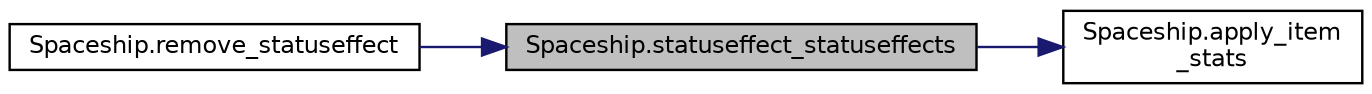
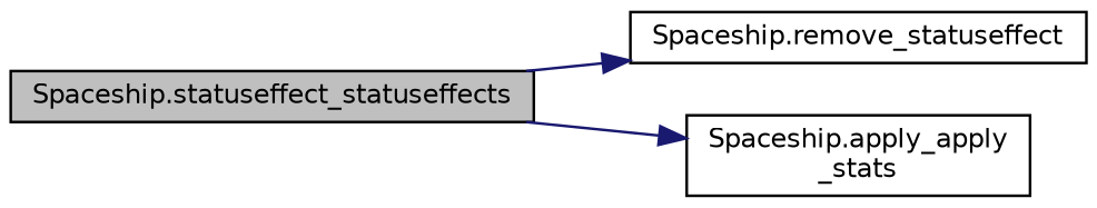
  digraph {
    rankdir=LR
    node [color=black fillcolor=white fontname=Helvetica fontsize=10 shape=record style=filled]
    edge [color=midnightblue fontname=Helvetica fontsize=10 labelfontname=Helvetica labelfontsize=10 style=solid]
    n1 [fillcolor=grey75 fontcolor=black height=0.2 label="Spaceship.statuseffect_statuseffects" width=0.4]
    n2 [height=0.2 label="Spaceship.remove_statuseffect" width=0.4]
-   n3 [height=0.2 label="Spaceship.apply_item\l_stats" width=0.4]
-   n2 -> n1
+   n3 [height=0.2 label="Spaceship.apply_apply\l_stats" width=0.4]
+   n1 -> n2
    n1 -> n3
  }
